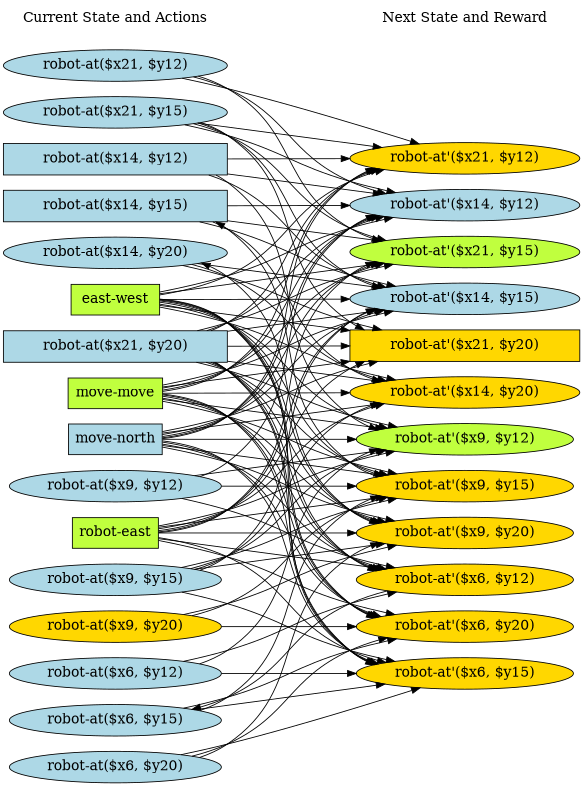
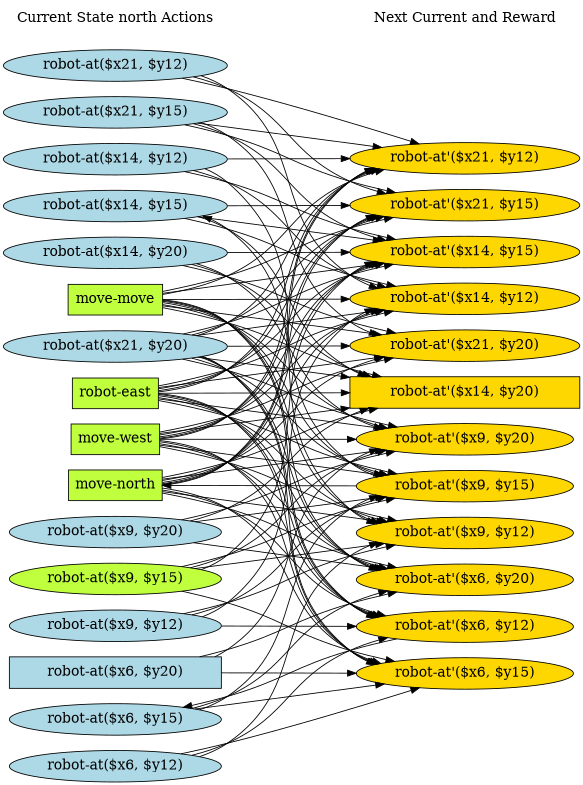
  digraph {
    fontname=Helvetica
    fontsize=16
    rankdir=LR
    ranksep=2.00
    node [color=black fillcolor=lightblue fontsize=16 shape=ellipse style=filled]
    edge [color=black style=solid]
-   "robot-at($x14, $y15)" [height=0.51069 shape=box width=3.6534]
+   "robot-at($x14, $y15)" [height=0.51069 width=3.6534]
    "robot-at($x21, $y15)" [height=0.51069 width=3.6534]
-   "Current State and Actions" [fillcolor=white height=0.5 shape=plaintext style=bold width=3.2361]
+   "Current State and Actions" [fillcolor=white height=0.5 shape=plaintext style=bold width=3.2361 label="Current State north Actions"]
    n4 [fillcolor=olivedrab1 height=0.5 label="robot-east" shape=box width=1.3889]
-   "robot-at($x9, $y15)" [height=0.51069 width=3.457]
-   "move-north" [height=0.5 shape=box width=1.5278]
-   "move-west" [fillcolor=olivedrab1 height=0.5 shape=box width=1.4444 label="east-west"]
+   "robot-at($x9, $y15)" [fillcolor=olivedrab1 height=0.51069 width=3.457]
+   "move-north" [fillcolor=olivedrab1 height=0.5 shape=box width=1.5278]
+   "move-west" [fillcolor=olivedrab1 height=0.5 shape=box width=1.4444]
    "robot-at($x6, $y15)" [height=0.51069 width=3.457]
-   "robot-at($x14, $y12)" [height=0.51069 shape=box width=3.6534]
-   "robot-at($x6, $y20)" [height=0.51069 width=3.457]
+   "robot-at($x14, $y12)" [height=0.51069 width=3.6534]
+   "robot-at($x6, $y20)" [height=0.51069 shape=box width=3.457]
    "robot-at($x21, $y12)" [height=0.51069 width=3.6534]
    "robot-at($x14, $y20)" [height=0.51069 width=3.6534]
-   "robot-at($x21, $y20)" [height=0.51069 shape=box width=3.6534]
+   "robot-at($x21, $y20)" [height=0.51069 width=3.6534]
    n14 [fillcolor=olivedrab1 height=0.5 label="move-move" shape=box width=1.5417]
-   "robot-at($x9, $y20)" [fillcolor=gold1 height=0.51069 width=3.457]
+   "robot-at($x9, $y20)" [height=0.51069 width=3.457]
    "robot-at($x9, $y12)" [height=0.51069 width=3.457]
    "robot-at($x6, $y12)" [height=0.51069 width=3.457]
    "robot-at'($x6, $y15)" [fillcolor=gold1 height=0.51069 width=3.5355]
-   "robot-at'($x14, $y15)" [height=0.51069 width=3.7516]
+   "robot-at'($x14, $y15)" [fillcolor=gold1 height=0.51069 width=3.7516]
    "robot-at'($x9, $y15)" [fillcolor=gold1 height=0.51069 width=3.5355]
-   "Next State and Reward" [fillcolor=white height=0.5 shape=plaintext style=bold width=2.9167]
-   "robot-at'($x21, $y15)" [fillcolor=olivedrab1 height=0.51069 width=3.7516]
-   "robot-at'($x9, $y12)" [fillcolor=olivedrab1 height=0.51069 width=3.5355]
+   "Next State and Reward" [fillcolor=white height=0.5 shape=plaintext style=bold width=2.9167 label="Next Current and Reward"]
+   "robot-at'($x21, $y15)" [fillcolor=gold1 height=0.51069 width=3.7516]
+   "robot-at'($x9, $y12)" [fillcolor=gold1 height=0.51069 width=3.5355]
    "robot-at'($x6, $y12)" [fillcolor=gold1 height=0.51069 width=3.5355]
    "robot-at'($x6, $y20)" [fillcolor=gold1 height=0.51069 width=3.5355]
    "robot-at'($x9, $y20)" [fillcolor=gold1 height=0.51069 width=3.5355]
-   "robot-at'($x21, $y20)" [fillcolor=gold1 height=0.51069 shape=box width=3.7516]
-   "robot-at'($x14, $y20)" [fillcolor=gold1 height=0.51069 width=3.7516]
-   "robot-at'($x14, $y12)" [height=0.51069 width=3.7516]
+   "robot-at'($x21, $y20)" [fillcolor=gold1 height=0.51069 width=3.7516]
+   "robot-at'($x14, $y20)" [fillcolor=gold1 height=0.51069 shape=box width=3.7516]
+   "robot-at'($x14, $y12)" [fillcolor=gold1 height=0.51069 width=3.7516]
    "robot-at'($x21, $y12)" [fillcolor=gold1 height=0.51069 width=3.7516]
    subgraph sub_1 {
      rank=same
      "robot-at($x14, $y15)"
      "robot-at($x21, $y15)"
      "Current State and Actions"
      n4
      "robot-at($x9, $y15)"
      "move-north"
      "move-west"
      "robot-at($x6, $y15)"
      "robot-at($x14, $y12)"
      "robot-at($x6, $y20)"
      "robot-at($x21, $y12)"
      "robot-at($x14, $y20)"
      "robot-at($x21, $y20)"
      n14
      "robot-at($x9, $y20)"
      "robot-at($x9, $y12)"
      "robot-at($x6, $y12)"
    }
    subgraph sub_2 {
      rank=same
      "robot-at'($x6, $y15)"
      "robot-at'($x14, $y15)"
      "robot-at'($x9, $y15)"
      "Next State and Reward"
      "robot-at'($x21, $y15)"
      "robot-at'($x9, $y12)"
      "robot-at'($x6, $y12)"
      "robot-at'($x6, $y20)"
      "robot-at'($x9, $y20)"
      "robot-at'($x21, $y20)"
      "robot-at'($x14, $y20)"
      "robot-at'($x14, $y12)"
      "robot-at'($x21, $y12)"
    }
    "robot-at($x14, $y15)" -> "robot-at'($x14, $y15)"
    "robot-at($x14, $y15)" -> "robot-at'($x21, $y15)"
    "robot-at($x14, $y15)" -> "robot-at'($x14, $y20)"
    "robot-at($x14, $y15)" -> "robot-at'($x14, $y12)"
    "robot-at($x21, $y15)" -> "robot-at'($x14, $y15)"
    "robot-at($x21, $y15)" -> "robot-at'($x21, $y15)"
    "robot-at($x21, $y15)" -> "robot-at'($x21, $y20)"
    "robot-at($x21, $y15)" -> "robot-at'($x21, $y12)"
    "Current State and Actions" -> "Next State and Reward" [style=invis]
    n4 -> "robot-at'($x6, $y15)"
    n4 -> "robot-at'($x14, $y15)"
    n4 -> "robot-at'($x9, $y15)"
    n4 -> "robot-at'($x21, $y15)"
    n4 -> "robot-at'($x9, $y12)"
    n4 -> "robot-at'($x6, $y12)"
    n4 -> "robot-at'($x6, $y20)"
    n4 -> "robot-at'($x9, $y20)"
    n4 -> "robot-at'($x21, $y20)"
    n4 -> "robot-at'($x14, $y20)"
-   "robot-at($x21, $y15)" -> "robot-at'($x14, $y12)"
+   n4 -> "robot-at'($x14, $y12)"
+   n4 -> "robot-at'($x21, $y12)"
    "robot-at($x9, $y15)" -> "robot-at'($x6, $y15)"
    "robot-at($x9, $y15)" -> "robot-at'($x14, $y15)"
    "robot-at($x9, $y15)" -> "robot-at'($x9, $y15)"
    "robot-at($x9, $y15)" -> "robot-at'($x9, $y12)"
    "robot-at($x9, $y15)" -> "robot-at'($x9, $y20)"
    "move-north" -> "robot-at'($x6, $y15)"
    "move-north" -> "robot-at'($x14, $y15)"
-   "move-north" -> "robot-at'($x9, $y15)"
+   "robot-at'($x9, $y15)" -> "move-north"
    "move-north" -> "robot-at'($x21, $y15)"
    "move-north" -> "robot-at'($x9, $y12)"
    "move-north" -> "robot-at'($x6, $y12)"
    "move-north" -> "robot-at'($x6, $y20)"
    "move-north" -> "robot-at'($x9, $y20)"
    "move-north" -> "robot-at'($x21, $y20)"
    "move-north" -> "robot-at'($x14, $y20)"
    "move-north" -> "robot-at'($x14, $y12)"
    "move-north" -> "robot-at'($x21, $y12)"
    "move-west" -> "robot-at'($x6, $y15)"
    "move-west" -> "robot-at'($x14, $y15)"
    "move-west" -> "robot-at'($x9, $y15)"
    "move-west" -> "robot-at'($x21, $y15)"
    "move-west" -> "robot-at'($x9, $y12)"
    "move-west" -> "robot-at'($x6, $y12)"
    "move-west" -> "robot-at'($x6, $y20)"
    "move-west" -> "robot-at'($x9, $y20)"
    "move-west" -> "robot-at'($x21, $y20)"
    "move-west" -> "robot-at'($x14, $y20)"
    "move-west" -> "robot-at'($x14, $y12)"
    "move-west" -> "robot-at'($x21, $y12)"
    "robot-at($x6, $y15)" -> "robot-at'($x6, $y15)"
    "robot-at($x6, $y15)" -> "robot-at'($x9, $y15)"
    "robot-at($x6, $y15)" -> "robot-at'($x6, $y20)"
    "robot-at($x14, $y12)" -> "robot-at'($x14, $y15)"
    "robot-at($x14, $y12)" -> "robot-at'($x9, $y12)"
    "robot-at($x14, $y12)" -> "robot-at'($x14, $y12)"
    "robot-at($x14, $y12)" -> "robot-at'($x21, $y12)"
    "robot-at($x6, $y20)" -> "robot-at'($x6, $y15)"
    "robot-at($x6, $y20)" -> "robot-at'($x6, $y20)"
    "robot-at($x6, $y20)" -> "robot-at'($x9, $y20)"
    "robot-at($x21, $y12)" -> "robot-at'($x21, $y15)"
    "robot-at($x21, $y12)" -> "robot-at'($x14, $y12)"
    "robot-at($x21, $y12)" -> "robot-at'($x21, $y12)"
    "robot-at($x14, $y20)" -> "robot-at'($x14, $y15)"
-   "robot-at'($x9, $y20)" -> "robot-at($x14, $y20)"
+   "robot-at($x14, $y20)" -> "robot-at'($x9, $y20)"
    "robot-at($x14, $y20)" -> "robot-at'($x21, $y20)"
    "robot-at($x14, $y20)" -> "robot-at'($x14, $y20)"
    "robot-at($x21, $y20)" -> "robot-at'($x6, $y15)"
    "robot-at($x21, $y20)" -> "robot-at'($x14, $y15)"
    "robot-at($x21, $y20)" -> "robot-at'($x9, $y15)"
    "robot-at($x21, $y20)" -> "robot-at'($x21, $y15)"
-   "robot-at($x21, $y20)" -> "robot-at'($x9, $y12)"
    "robot-at($x21, $y20)" -> "robot-at'($x6, $y12)"
    "robot-at($x21, $y20)" -> "robot-at'($x6, $y20)"
    "robot-at($x21, $y20)" -> "robot-at'($x9, $y20)"
    "robot-at($x21, $y20)" -> "robot-at'($x21, $y20)"
    "robot-at($x21, $y20)" -> "robot-at'($x14, $y20)"
    "robot-at($x21, $y20)" -> "robot-at'($x14, $y12)"
    "robot-at($x21, $y20)" -> "robot-at'($x21, $y12)"
-   n14 -> "robot-at'($x6, $y15)"
    n14 -> "robot-at'($x14, $y15)"
    n14 -> "robot-at'($x9, $y15)"
    n14 -> "robot-at'($x21, $y15)"
    n14 -> "robot-at'($x9, $y12)"
    n14 -> "robot-at'($x6, $y12)"
    n14 -> "robot-at'($x6, $y20)"
    n14 -> "robot-at'($x9, $y20)"
    n14 -> "robot-at'($x21, $y20)"
    n14 -> "robot-at'($x14, $y20)"
    n14 -> "robot-at'($x14, $y12)"
    n14 -> "robot-at'($x21, $y12)"
    "robot-at($x9, $y20)" -> "robot-at'($x9, $y15)"
    "robot-at($x9, $y20)" -> "robot-at'($x6, $y20)"
    "robot-at($x9, $y20)" -> "robot-at'($x9, $y20)"
-   "robot-at($x9, $y15)" -> "robot-at'($x14, $y20)"
+   "robot-at($x9, $y20)" -> "robot-at'($x14, $y20)"
    "robot-at($x9, $y12)" -> "robot-at'($x9, $y15)"
    "robot-at($x9, $y12)" -> "robot-at'($x9, $y12)"
    "robot-at($x9, $y12)" -> "robot-at'($x6, $y12)"
    "robot-at($x9, $y12)" -> "robot-at'($x14, $y12)"
    "robot-at($x6, $y12)" -> "robot-at'($x6, $y15)"
    "robot-at($x6, $y12)" -> "robot-at'($x9, $y12)"
    "robot-at($x6, $y12)" -> "robot-at'($x6, $y12)"
    "robot-at'($x9, $y15)" -> "robot-at($x14, $y15)"
    "robot-at'($x6, $y12)" -> "robot-at($x6, $y15)"
  }
